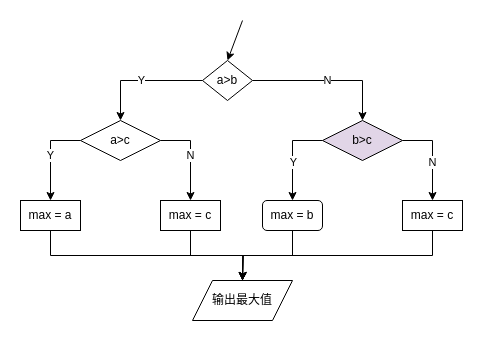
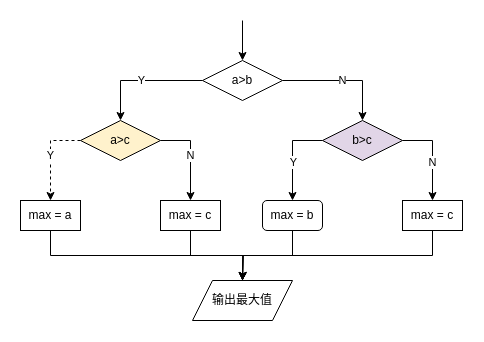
  <mxCell id="0" />
  <mxCell id="1" parent="0" />
  <mxCell id="2" value="Y" style="edgeStyle=orthogonalEdgeStyle;rounded=0;orthogonalLoop=1;jettySize=auto;html=1;exitX=0;exitY=0.5;exitDx=0;exitDy=0;entryX=0.5;entryY=0;entryDx=0;entryDy=0;" parent="1" source="4" target="7" edge="1"><mxGeometry relative="1" as="geometry" /></mxCell>
  <mxCell id="3" value="N" style="edgeStyle=orthogonalEdgeStyle;rounded=0;orthogonalLoop=1;jettySize=auto;html=1;exitX=1;exitY=0.5;exitDx=0;exitDy=0;entryX=0.5;entryY=0;entryDx=0;entryDy=0;" parent="1" source="4" target="12" edge="1"><mxGeometry relative="1" as="geometry"><Array as="points"><mxPoint x="362" y="80" /></Array></mxGeometry></mxCell>
- <mxCell id="4" value="a&amp;gt;b" style="rhombus;whiteSpace=wrap;html=1;" parent="1" vertex="1"><mxGeometry x="202" y="60" width="50" height="40" as="geometry" /></mxCell>
- <mxCell id="5" value="Y" style="edgeStyle=orthogonalEdgeStyle;rounded=0;orthogonalLoop=1;jettySize=auto;html=1;exitX=0;exitY=0.5;exitDx=0;exitDy=0;" parent="1" source="7" target="14" edge="1"><mxGeometry relative="1" as="geometry"><Array as="points"><mxPoint x="50" y="140" /></Array></mxGeometry></mxCell>
+ <mxCell id="4" value="a&amp;gt;b" style="rhombus;whiteSpace=wrap;html=1;" parent="1" vertex="1"><mxGeometry x="202" y="60" width="80" height="40" as="geometry" /></mxCell>
+ <mxCell id="5" value="Y" style="edgeStyle=orthogonalEdgeStyle;rounded=0;orthogonalLoop=1;jettySize=auto;html=1;exitX=0;exitY=0.5;exitDx=0;exitDy=0;dashed=1;" parent="1" source="7" target="14" edge="1"><mxGeometry relative="1" as="geometry"><Array as="points"><mxPoint x="50" y="140" /></Array></mxGeometry></mxCell>
  <mxCell id="6" value="N" style="edgeStyle=orthogonalEdgeStyle;rounded=0;orthogonalLoop=1;jettySize=auto;html=1;exitX=1;exitY=0.5;exitDx=0;exitDy=0;entryX=0.5;entryY=0;entryDx=0;entryDy=0;" parent="1" source="7" target="16" edge="1"><mxGeometry relative="1" as="geometry"><Array as="points"><mxPoint x="190" y="140" /></Array></mxGeometry></mxCell>
- <mxCell id="7" value="a&amp;gt;c" style="rhombus;whiteSpace=wrap;html=1;" parent="1" vertex="1"><mxGeometry x="80" y="120" width="80" height="40" as="geometry" /></mxCell>
+ <mxCell id="7" value="a&amp;gt;c" style="rhombus;whiteSpace=wrap;html=1;fillColor=#fff2cc;" parent="1" vertex="1"><mxGeometry x="80" y="120" width="80" height="40" as="geometry" /></mxCell>
  <mxCell id="8" style="edgeStyle=orthogonalEdgeStyle;rounded=0;orthogonalLoop=1;jettySize=auto;html=1;exitX=1;exitY=0.5;exitDx=0;exitDy=0;entryX=0.5;entryY=0;entryDx=0;entryDy=0;" edge="1" parent="1" source="12" target="20"><mxGeometry relative="1" as="geometry" /></mxCell>
  <mxCell id="9" value="N" style="edgeLabel;html=1;align=center;verticalAlign=middle;resizable=0;points=[];" vertex="1" connectable="0" parent="8"><mxGeometry x="0.133" y="-1" relative="1" as="geometry"><mxPoint as="offset" /></mxGeometry></mxCell>
  <mxCell id="10" style="edgeStyle=orthogonalEdgeStyle;rounded=0;orthogonalLoop=1;jettySize=auto;html=1;exitX=0;exitY=0.5;exitDx=0;exitDy=0;entryX=0.5;entryY=0;entryDx=0;entryDy=0;" edge="1" parent="1" source="12" target="18"><mxGeometry relative="1" as="geometry" /></mxCell>
  <mxCell id="11" value="Y" style="edgeLabel;html=1;align=center;verticalAlign=middle;resizable=0;points=[];" vertex="1" connectable="0" parent="10"><mxGeometry x="0.144" relative="1" as="geometry"><mxPoint as="offset" /></mxGeometry></mxCell>
  <mxCell id="12" value="b&amp;gt;c" style="rhombus;whiteSpace=wrap;html=1;fillColor=#e1d5e7;" parent="1" vertex="1"><mxGeometry x="322" y="120" width="80" height="40" as="geometry" /></mxCell>
  <mxCell id="13" style="edgeStyle=orthogonalEdgeStyle;rounded=0;orthogonalLoop=1;jettySize=auto;html=1;exitX=0.5;exitY=1;exitDx=0;exitDy=0;" parent="1" source="14" edge="1"><mxGeometry relative="1" as="geometry"><mxPoint x="242" y="280" as="targetPoint" /></mxGeometry></mxCell>
  <mxCell id="14" value="max = a" style="rounded=0;whiteSpace=wrap;html=1;" parent="1" vertex="1"><mxGeometry x="20" y="200" width="60" height="30" as="geometry" /></mxCell>
  <mxCell id="15" style="edgeStyle=orthogonalEdgeStyle;rounded=0;orthogonalLoop=1;jettySize=auto;html=1;exitX=0.5;exitY=1;exitDx=0;exitDy=0;" parent="1" source="16" edge="1"><mxGeometry relative="1" as="geometry"><mxPoint x="242" y="280" as="targetPoint" /></mxGeometry></mxCell>
  <mxCell id="16" value="max = c" style="rounded=0;whiteSpace=wrap;html=1;" parent="1" vertex="1"><mxGeometry x="160" y="200" width="60" height="30" as="geometry" /></mxCell>
  <mxCell id="17" style="edgeStyle=orthogonalEdgeStyle;rounded=0;orthogonalLoop=1;jettySize=auto;html=1;exitX=0.5;exitY=1;exitDx=0;exitDy=0;" parent="1" source="18" edge="1"><mxGeometry relative="1" as="geometry"><mxPoint x="242" y="280" as="targetPoint" /></mxGeometry></mxCell>
  <mxCell id="18" value="max = b" style="whiteSpace=wrap;html=1;rounded=1;" parent="1" vertex="1"><mxGeometry x="262" y="200" width="60" height="30" as="geometry" /></mxCell>
  <mxCell id="19" style="edgeStyle=orthogonalEdgeStyle;rounded=0;orthogonalLoop=1;jettySize=auto;html=1;exitX=0.5;exitY=1;exitDx=0;exitDy=0;" parent="1" source="20" edge="1"><mxGeometry relative="1" as="geometry"><mxPoint x="242" y="280" as="targetPoint" /></mxGeometry></mxCell>
  <mxCell id="20" value="max = c" style="rounded=0;whiteSpace=wrap;html=1;" parent="1" vertex="1"><mxGeometry x="402" y="200" width="60" height="30" as="geometry" /></mxCell>
  <mxCell id="21" value="输出最大值" style="shape=parallelogram;perimeter=parallelogramPerimeter;whiteSpace=wrap;html=1;fixedSize=1;" parent="1" vertex="1"><mxGeometry x="192" y="280" width="100" height="40" as="geometry" /></mxCell>
  <mxCell id="22" value="" style="endArrow=classic;html=1;rounded=0;entryX=0.5;entryY=0;entryDx=0;entryDy=0;" edge="1" parent="1" target="4"><mxGeometry width="50" height="50" relative="1" as="geometry"><mxPoint x="242" y="20" as="sourcePoint" /><mxPoint x="272" y="90" as="targetPoint" /></mxGeometry></mxCell>
